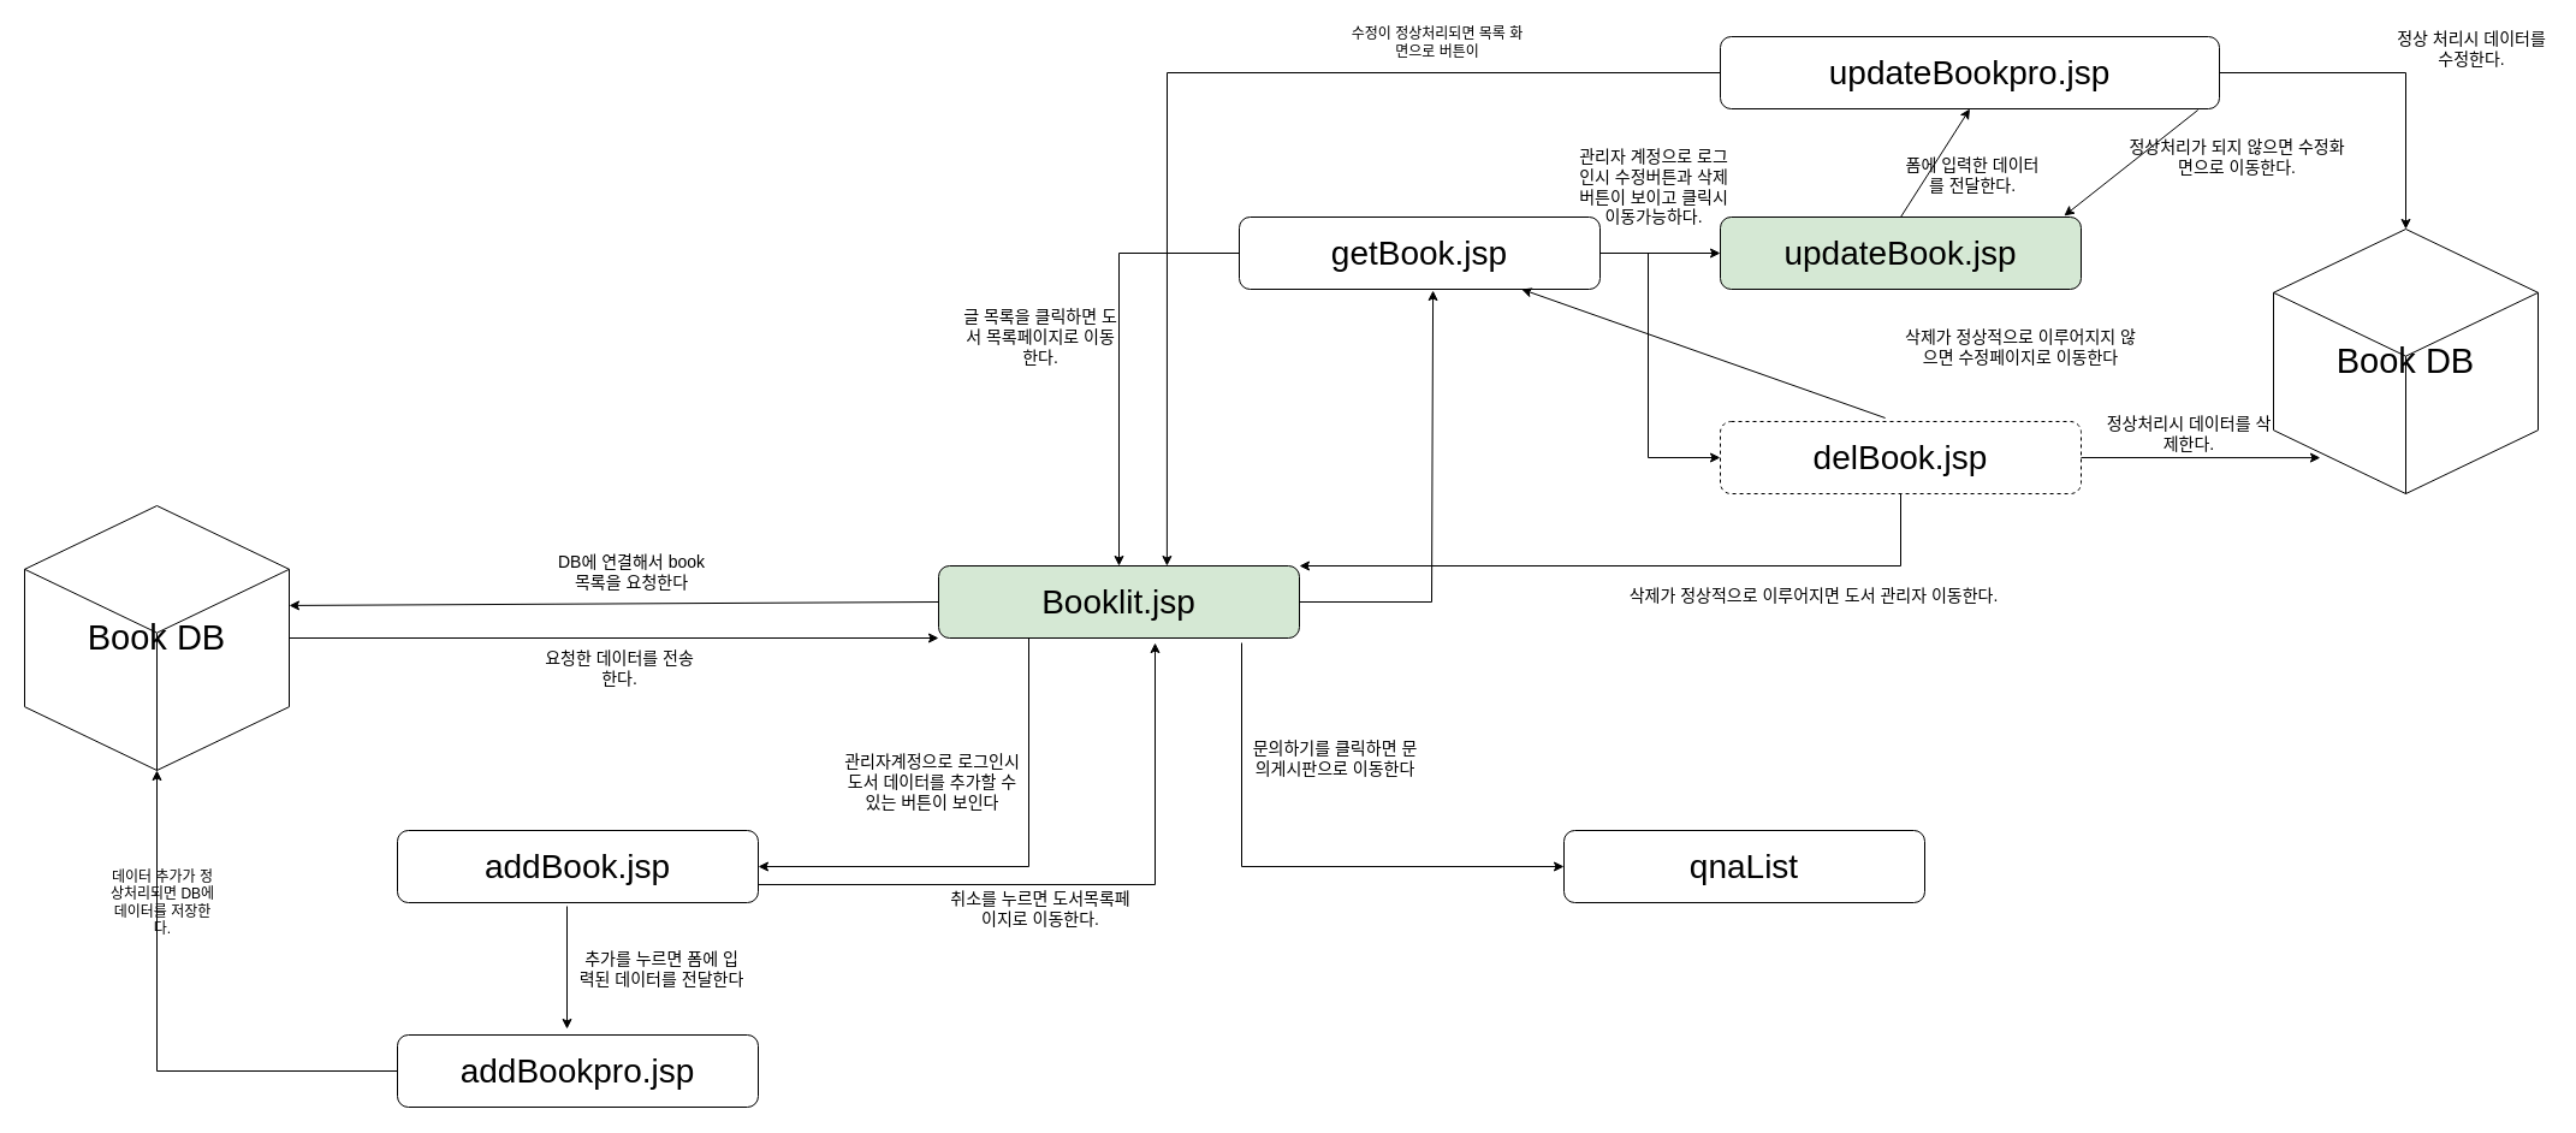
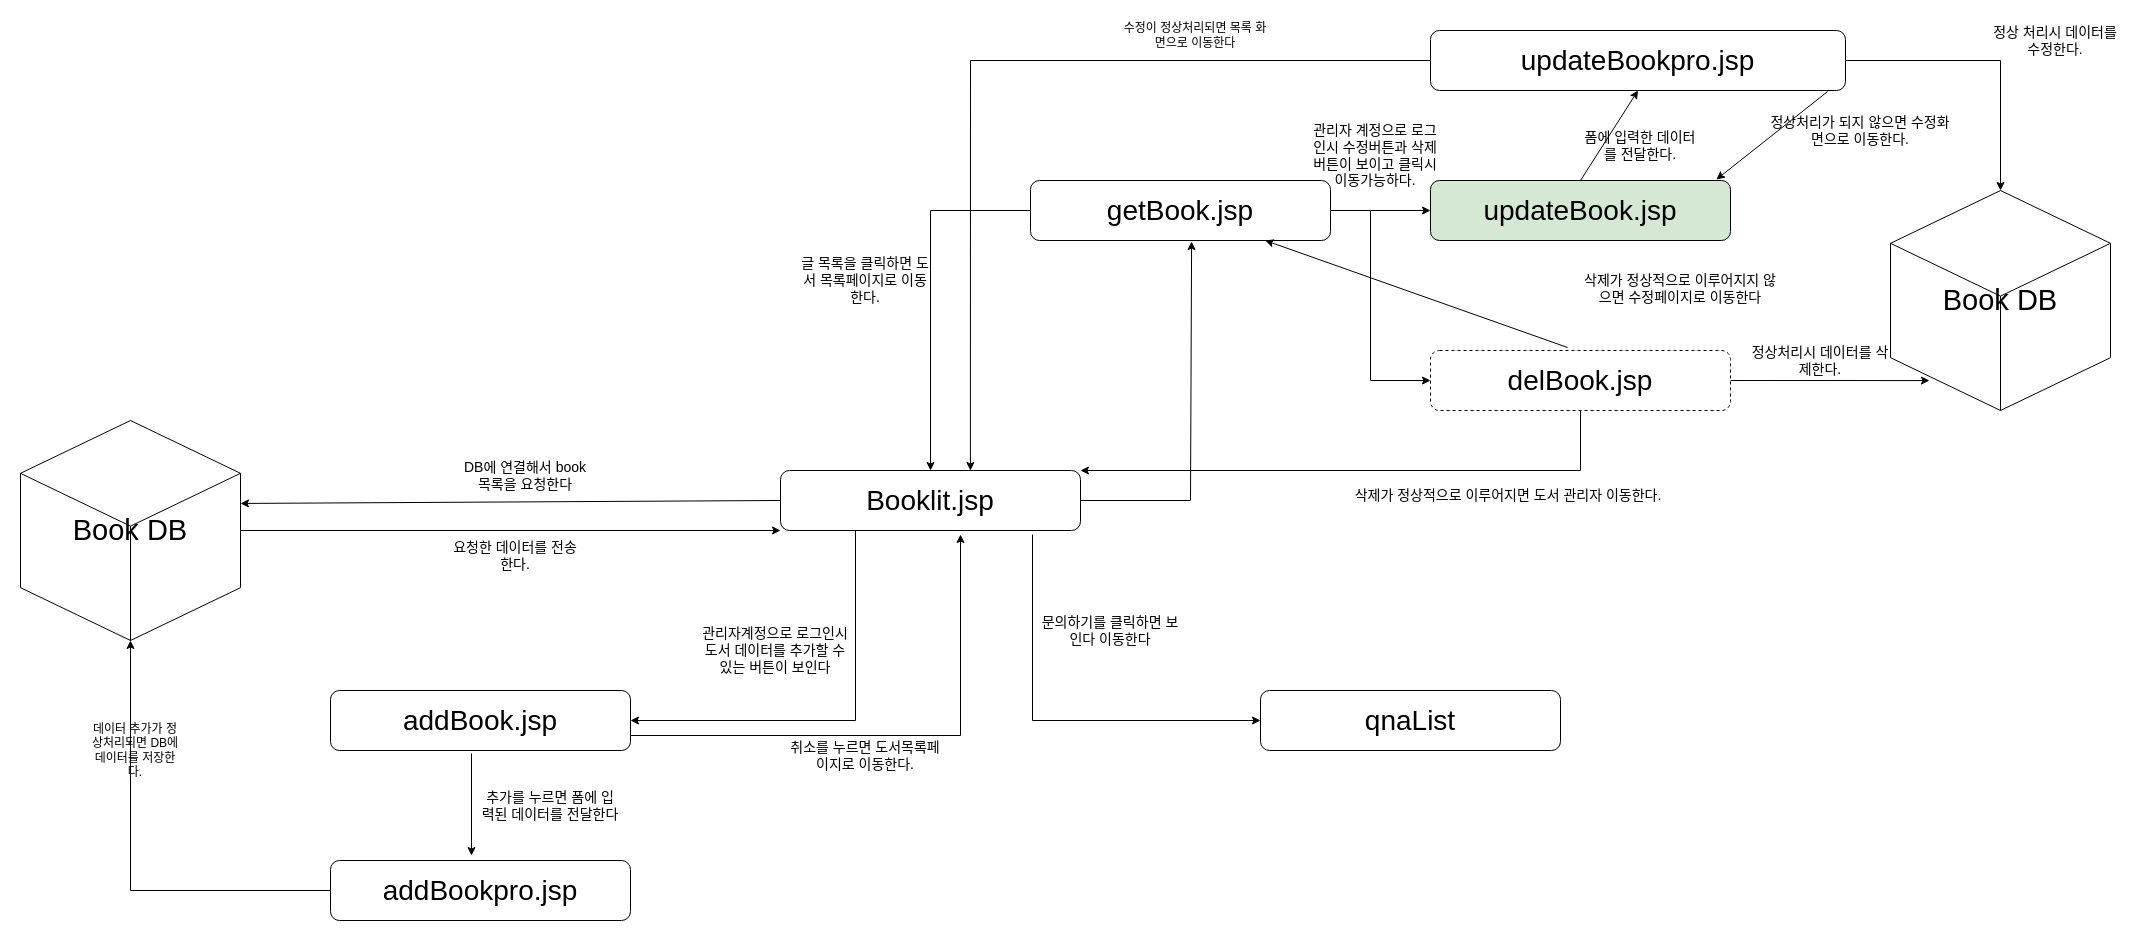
  <mxCell id="0" />
  <mxCell id="1" parent="0" />
- <mxCell id="2" value="&lt;font style=&quot;font-size: 28px;&quot;&gt;Booklit.jsp&lt;/font&gt;" style="rounded=1;whiteSpace=wrap;html=1;fillColor=#d5e8d4;" vertex="1" parent="1"><mxGeometry x="780" y="470" width="300" height="60" as="geometry" /></mxCell>
+ <mxCell id="2" value="&lt;font style=&quot;font-size: 28px;&quot;&gt;Booklit.jsp&lt;/font&gt;" style="rounded=1;whiteSpace=wrap;html=1;" vertex="1" parent="1"><mxGeometry x="780" y="470" width="300" height="60" as="geometry" /></mxCell>
  <mxCell id="3" value="&lt;span style=&quot;font-size: 28px;&quot;&gt;getBook.jsp&lt;/span&gt;" style="rounded=1;whiteSpace=wrap;html=1;" vertex="1" parent="1"><mxGeometry x="1030" y="180" width="300" height="60" as="geometry" /></mxCell>
- <mxCell id="4" value="&lt;font style=&quot;font-size: 28px;&quot;&gt;qnaList&lt;/font&gt;" style="rounded=1;whiteSpace=wrap;html=1;" vertex="1" parent="1"><mxGeometry x="1300" y="690" width="300" height="60" as="geometry" /></mxCell>
+ <mxCell id="4" value="&lt;font style=&quot;font-size: 28px;&quot;&gt;qnaList&lt;/font&gt;" style="rounded=1;whiteSpace=wrap;html=1;" vertex="1" parent="1"><mxGeometry x="1260" y="690" width="300" height="60" as="geometry" /></mxCell>
  <mxCell id="5" value="&lt;font style=&quot;font-size: 28px;&quot;&gt;updateBook.jsp&lt;/font&gt;" style="rounded=1;whiteSpace=wrap;html=1;fillColor=#d5e8d4;" vertex="1" parent="1"><mxGeometry x="1430" y="180" width="300" height="60" as="geometry" /></mxCell>
  <mxCell id="6" value="&lt;font style=&quot;font-size: 28px;&quot;&gt;addBook.jsp&lt;/font&gt;" style="rounded=1;whiteSpace=wrap;html=1;" vertex="1" parent="1"><mxGeometry x="330" y="690" width="300" height="60" as="geometry" /></mxCell>
  <mxCell id="7" value="&lt;font style=&quot;font-size: 29px;&quot;&gt;Book DB&lt;/font&gt;" style="html=1;whiteSpace=wrap;shape=isoCube2;backgroundOutline=1;isoAngle=15;" vertex="1" parent="1"><mxGeometry x="1890" y="190" width="220" height="220" as="geometry" /></mxCell>
  <mxCell id="8" value="" style="endArrow=classic;html=1;rounded=0;entryX=0.5;entryY=0;entryDx=0;entryDy=0;exitX=0;exitY=0.5;exitDx=0;exitDy=0;" edge="1" parent="1" source="3" target="2"><mxGeometry width="50" height="50" relative="1" as="geometry"><mxPoint x="1220" y="240" as="sourcePoint" /><mxPoint x="860" y="340" as="targetPoint" /><Array as="points"><mxPoint x="930" y="210" /></Array></mxGeometry></mxCell>
  <mxCell id="9" value="" style="endArrow=classic;html=1;rounded=0;entryX=0;entryY=0.5;entryDx=0;entryDy=0;" edge="1" parent="1" target="28"><mxGeometry width="50" height="50" relative="1" as="geometry"><mxPoint x="1370" y="210" as="sourcePoint" /><mxPoint x="1420" y="160" as="targetPoint" /><Array as="points"><mxPoint x="1370" y="380" /></Array></mxGeometry></mxCell>
  <mxCell id="10" value="" style="endArrow=classic;html=1;rounded=0;entryX=1;entryY=0;entryDx=0;entryDy=0;exitX=0.5;exitY=1;exitDx=0;exitDy=0;" edge="1" parent="1" source="28" target="2"><mxGeometry width="50" height="50" relative="1" as="geometry"><mxPoint x="440" y="620" as="sourcePoint" /><mxPoint x="490" y="570" as="targetPoint" /><Array as="points"><mxPoint x="1580" y="470" /></Array></mxGeometry></mxCell>
  <mxCell id="11" value="" style="endArrow=classic;html=1;rounded=0;exitX=0.25;exitY=1;exitDx=0;exitDy=0;entryX=1;entryY=0.5;entryDx=0;entryDy=0;" edge="1" parent="1" source="2" target="6"><mxGeometry width="50" height="50" relative="1" as="geometry"><mxPoint x="340" y="1100" as="sourcePoint" /><mxPoint x="390" y="1050" as="targetPoint" /><Array as="points"><mxPoint x="855" y="720" /></Array></mxGeometry></mxCell>
  <mxCell id="12" value="" style="endArrow=classic;html=1;rounded=0;exitX=1;exitY=0.75;exitDx=0;exitDy=0;entryX=0.6;entryY=1.067;entryDx=0;entryDy=0;entryPerimeter=0;" edge="1" parent="1" source="6" target="2"><mxGeometry width="50" height="50" relative="1" as="geometry"><mxPoint x="350" y="1110" as="sourcePoint" /><mxPoint x="400" y="1060" as="targetPoint" /><Array as="points"><mxPoint x="960" y="735" /></Array></mxGeometry></mxCell>
  <mxCell id="13" value="" style="endArrow=classic;html=1;rounded=0;exitX=0;exitY=0.5;exitDx=0;exitDy=0;entryX=0.633;entryY=0;entryDx=0;entryDy=0;entryPerimeter=0;" edge="1" parent="1" source="30" target="2"><mxGeometry width="50" height="50" relative="1" as="geometry"><mxPoint x="1280" y="70" as="sourcePoint" /><mxPoint x="1330" y="20" as="targetPoint" /><Array as="points"><mxPoint x="970" y="60" /></Array></mxGeometry></mxCell>
  <mxCell id="14" value="" style="endArrow=classic;html=1;rounded=0;exitX=0.957;exitY=1.017;exitDx=0;exitDy=0;exitPerimeter=0;entryX=0.953;entryY=-0.017;entryDx=0;entryDy=0;entryPerimeter=0;" edge="1" parent="1" source="30" target="5"><mxGeometry width="50" height="50" relative="1" as="geometry"><mxPoint x="1800" y="80" as="sourcePoint" /><mxPoint x="1850" y="30" as="targetPoint" /></mxGeometry></mxCell>
  <mxCell id="15" value="" style="endArrow=classic;html=1;rounded=0;exitX=0.457;exitY=-0.05;exitDx=0;exitDy=0;exitPerimeter=0;" edge="1" parent="1" source="28" target="3"><mxGeometry width="50" height="50" relative="1" as="geometry"><mxPoint x="1500" y="330" as="sourcePoint" /><mxPoint x="1550" y="280" as="targetPoint" /></mxGeometry></mxCell>
  <mxCell id="16" value="" style="endArrow=classic;html=1;rounded=0;entryX=0.537;entryY=1.017;entryDx=0;entryDy=0;entryPerimeter=0;exitX=1;exitY=0.5;exitDx=0;exitDy=0;" edge="1" parent="1" source="2" target="3"><mxGeometry width="50" height="50" relative="1" as="geometry"><mxPoint x="570" y="750" as="sourcePoint" /><mxPoint x="620" y="700" as="targetPoint" /><Array as="points"><mxPoint x="1190" y="500" /></Array></mxGeometry></mxCell>
  <mxCell id="17" value="데이터 추가가 정상처리되면 DB에 데이터를 저장한다." style="text;html=1;strokeColor=none;fillColor=none;align=center;verticalAlign=middle;whiteSpace=wrap;rounded=0;" vertex="1" parent="1"><mxGeometry x="90" y="720" width="90" height="60" as="geometry" /></mxCell>
  <mxCell id="18" value="&lt;font style=&quot;font-size: 14px;&quot;&gt;추가를 누르면 폼에 입력된 데이터를 전달한다&lt;/font&gt;" style="text;html=1;strokeColor=none;fillColor=none;align=center;verticalAlign=middle;whiteSpace=wrap;rounded=0;" vertex="1" parent="1"><mxGeometry x="480" y="790" width="140" height="30" as="geometry" /></mxCell>
  <mxCell id="19" value="&lt;font style=&quot;font-size: 14px;&quot;&gt;관리자계정으로 로그인시 도서 데이터를 추가할 수 있는 버튼이 보인다&lt;/font&gt;" style="text;html=1;strokeColor=none;fillColor=none;align=center;verticalAlign=middle;whiteSpace=wrap;rounded=0;" vertex="1" parent="1"><mxGeometry x="700" y="630" width="150" height="40" as="geometry" /></mxCell>
- <mxCell id="20" value="&lt;font style=&quot;font-size: 14px;&quot;&gt;문의하기를 클릭하면 문의게시판으로 이동한다&lt;/font&gt;" style="text;html=1;strokeColor=none;fillColor=none;align=center;verticalAlign=middle;whiteSpace=wrap;rounded=0;" vertex="1" parent="1"><mxGeometry x="1040" y="610" width="140" height="40" as="geometry" /></mxCell>
- <mxCell id="21" value="수정이 정상처리되면 목록 화면으로 버튼이" style="text;html=1;strokeColor=none;fillColor=none;align=center;verticalAlign=middle;whiteSpace=wrap;rounded=0;" vertex="1" parent="1"><mxGeometry x="1120" y="20" width="150" height="30" as="geometry" /></mxCell>
+ <mxCell id="20" value="&lt;font style=&quot;font-size: 14px;&quot;&gt;문의하기를 클릭하면 보인다 이동한다&lt;/font&gt;" style="text;html=1;strokeColor=none;fillColor=none;align=center;verticalAlign=middle;whiteSpace=wrap;rounded=0;" vertex="1" parent="1"><mxGeometry x="1040" y="610" width="140" height="40" as="geometry" /></mxCell>
+ <mxCell id="21" value="수정이 정상처리되면 목록 화면으로 이동한다" style="text;html=1;strokeColor=none;fillColor=none;align=center;verticalAlign=middle;whiteSpace=wrap;rounded=0;" vertex="1" parent="1"><mxGeometry x="1120" y="20" width="150" height="30" as="geometry" /></mxCell>
  <mxCell id="22" value="&lt;font style=&quot;font-size: 14px;&quot;&gt;폼에 입력한 데이터를 전달한다.&lt;/font&gt;" style="text;html=1;strokeColor=none;fillColor=none;align=center;verticalAlign=middle;whiteSpace=wrap;rounded=0;" vertex="1" parent="1"><mxGeometry x="1580" y="120" width="120" height="50" as="geometry" /></mxCell>
  <mxCell id="23" value="&lt;font style=&quot;font-size: 14px;&quot;&gt;정상처리가 되지 않으면 수정화면으로 이동한다.&lt;/font&gt;" style="text;html=1;strokeColor=none;fillColor=none;align=center;verticalAlign=middle;whiteSpace=wrap;rounded=0;" vertex="1" parent="1"><mxGeometry x="1765" y="105" width="190" height="50" as="geometry" /></mxCell>
  <mxCell id="24" value="&lt;font style=&quot;font-size: 14px;&quot;&gt;삭제가 정상적으로 이루어지지 않으면 수정페이지로 이동한다&lt;/font&gt;" style="text;html=1;strokeColor=none;fillColor=none;align=center;verticalAlign=middle;whiteSpace=wrap;rounded=0;" vertex="1" parent="1"><mxGeometry x="1580" y="265" width="200" height="45" as="geometry" /></mxCell>
  <mxCell id="25" value="&lt;font style=&quot;font-size: 14px;&quot;&gt;삭제가 정상적으로 이루어지면 도서 관리자 이동한다.&lt;/font&gt;" style="text;html=1;strokeColor=none;fillColor=none;align=center;verticalAlign=middle;whiteSpace=wrap;rounded=0;" vertex="1" parent="1"><mxGeometry x="1346" y="480" width="324" height="30" as="geometry" /></mxCell>
  <mxCell id="26" value="&lt;font style=&quot;font-size: 14px;&quot;&gt;관리자 계정으로 로그인시 수정버튼과 삭제버튼이 보이고 클릭시 이동가능하다.&lt;/font&gt;" style="text;html=1;strokeColor=none;fillColor=none;align=center;verticalAlign=middle;whiteSpace=wrap;rounded=0;" vertex="1" parent="1"><mxGeometry x="1310" y="105" width="130" height="100" as="geometry" /></mxCell>
  <mxCell id="27" value="&lt;font style=&quot;font-size: 14px;&quot;&gt;글 목록을 클릭하면 도서 목록페이지로 이동한다.&lt;/font&gt;" style="text;html=1;strokeColor=none;fillColor=none;align=center;verticalAlign=middle;whiteSpace=wrap;rounded=0;" vertex="1" parent="1"><mxGeometry x="800" y="230" width="130" height="100" as="geometry" /></mxCell>
  <mxCell id="28" value="&lt;font style=&quot;font-size: 28px;&quot;&gt;delBook.jsp&lt;/font&gt;" style="rounded=1;whiteSpace=wrap;html=1;dashed=1;" vertex="1" parent="1"><mxGeometry x="1430" y="350" width="300" height="60" as="geometry" /></mxCell>
  <mxCell id="29" value="" style="endArrow=classic;html=1;rounded=0;entryX=0;entryY=0.5;entryDx=0;entryDy=0;" edge="1" parent="1" target="5"><mxGeometry width="50" height="50" relative="1" as="geometry"><mxPoint x="1330" y="210" as="sourcePoint" /><mxPoint x="1380" y="160" as="targetPoint" /></mxGeometry></mxCell>
  <mxCell id="30" value="&lt;font style=&quot;font-size: 28px;&quot;&gt;updateBookpro.jsp&lt;/font&gt;" style="rounded=1;whiteSpace=wrap;html=1;" vertex="1" parent="1"><mxGeometry x="1430" y="30" width="415" height="60" as="geometry" /></mxCell>
  <mxCell id="31" value="" style="endArrow=classic;html=1;rounded=0;entryX=0.5;entryY=1;entryDx=0;entryDy=0;" edge="1" parent="1" target="30"><mxGeometry width="50" height="50" relative="1" as="geometry"><mxPoint x="1580" y="180" as="sourcePoint" /><mxPoint x="1630" y="130" as="targetPoint" /></mxGeometry></mxCell>
  <mxCell id="32" value="" style="endArrow=classic;html=1;rounded=0;exitX=0.84;exitY=1.067;exitDx=0;exitDy=0;exitPerimeter=0;entryX=0;entryY=0.5;entryDx=0;entryDy=0;" edge="1" parent="1" source="2" target="4"><mxGeometry width="50" height="50" relative="1" as="geometry"><mxPoint x="1200" y="590" as="sourcePoint" /><mxPoint x="1250" y="540" as="targetPoint" /><Array as="points"><mxPoint x="1032" y="720" /></Array></mxGeometry></mxCell>
  <mxCell id="33" value="" style="endArrow=classic;html=1;rounded=0;entryX=0.5;entryY=0;entryDx=0;entryDy=0;entryPerimeter=0;exitX=1;exitY=0.5;exitDx=0;exitDy=0;" edge="1" parent="1" source="30" target="7"><mxGeometry width="50" height="50" relative="1" as="geometry"><mxPoint x="1730" y="210" as="sourcePoint" /><mxPoint x="1780" y="160" as="targetPoint" /><Array as="points"><mxPoint x="2000" y="60" /></Array></mxGeometry></mxCell>
  <mxCell id="34" value="" style="endArrow=classic;html=1;rounded=0;exitX=1;exitY=0.5;exitDx=0;exitDy=0;entryX=0.177;entryY=0.864;entryDx=0;entryDy=0;entryPerimeter=0;" edge="1" parent="1" source="28" target="7"><mxGeometry width="50" height="50" relative="1" as="geometry"><mxPoint x="1640" y="370" as="sourcePoint" /><mxPoint x="1690" y="320" as="targetPoint" /></mxGeometry></mxCell>
  <mxCell id="35" value="&lt;font style=&quot;font-size: 14px;&quot;&gt;정상 처리시 데이터를 수정한다.&lt;/font&gt;" style="text;html=1;strokeColor=none;fillColor=none;align=center;verticalAlign=middle;whiteSpace=wrap;rounded=0;" vertex="1" parent="1"><mxGeometry x="1990" y="20" width="130" height="40" as="geometry" /></mxCell>
  <mxCell id="36" value="&lt;font style=&quot;font-size: 14px;&quot;&gt;정상처리시 데이터를 삭제한다.&lt;/font&gt;" style="text;html=1;strokeColor=none;fillColor=none;align=center;verticalAlign=middle;whiteSpace=wrap;rounded=0;" vertex="1" parent="1"><mxGeometry x="1750" y="340" width="140" height="40" as="geometry" /></mxCell>
  <mxCell id="37" value="&lt;font style=&quot;font-size: 29px;&quot;&gt;Book DB&lt;/font&gt;" style="html=1;whiteSpace=wrap;shape=isoCube2;backgroundOutline=1;isoAngle=15;" vertex="1" parent="1"><mxGeometry x="20" y="420" width="220" height="220" as="geometry" /></mxCell>
  <mxCell id="38" value="&lt;font style=&quot;font-size: 28px;&quot;&gt;addBookpro.jsp&lt;/font&gt;" style="rounded=1;whiteSpace=wrap;html=1;" vertex="1" parent="1"><mxGeometry x="330" y="860" width="300" height="60" as="geometry" /></mxCell>
  <mxCell id="39" value="" style="endArrow=classic;html=1;rounded=0;exitX=0.47;exitY=1.05;exitDx=0;exitDy=0;exitPerimeter=0;entryX=0.47;entryY=-0.083;entryDx=0;entryDy=0;entryPerimeter=0;" edge="1" parent="1" source="6" target="38"><mxGeometry width="50" height="50" relative="1" as="geometry"><mxPoint x="660" y="890" as="sourcePoint" /><mxPoint x="710" y="840" as="targetPoint" /></mxGeometry></mxCell>
  <mxCell id="40" value="" style="endArrow=classic;html=1;rounded=0;exitX=0;exitY=0.5;exitDx=0;exitDy=0;entryX=0.5;entryY=1;entryDx=0;entryDy=0;entryPerimeter=0;" edge="1" parent="1" source="38" target="37"><mxGeometry width="50" height="50" relative="1" as="geometry"><mxPoint x="580" y="820" as="sourcePoint" /><mxPoint x="630" y="770" as="targetPoint" /><Array as="points"><mxPoint x="130" y="890" /></Array></mxGeometry></mxCell>
  <mxCell id="41" value="" style="endArrow=classic;html=1;rounded=0;exitX=0;exitY=0.5;exitDx=0;exitDy=0;entryX=1;entryY=0.377;entryDx=0;entryDy=0;entryPerimeter=0;" edge="1" parent="1" source="2" target="37"><mxGeometry width="50" height="50" relative="1" as="geometry"><mxPoint x="570" y="550" as="sourcePoint" /><mxPoint x="620" y="500" as="targetPoint" /></mxGeometry></mxCell>
  <mxCell id="42" value="&lt;font style=&quot;font-size: 14px;&quot;&gt;DB에 연결해서 book 목록을 요청한다&lt;/font&gt;" style="text;html=1;strokeColor=none;fillColor=none;align=center;verticalAlign=middle;whiteSpace=wrap;rounded=0;" vertex="1" parent="1"><mxGeometry x="460" y="460" width="130" height="30" as="geometry" /></mxCell>
  <mxCell id="43" value="" style="endArrow=classic;html=1;rounded=0;exitX=1;exitY=0.5;exitDx=0;exitDy=0;exitPerimeter=0;entryX=0;entryY=1;entryDx=0;entryDy=0;" edge="1" parent="1" source="37" target="2"><mxGeometry width="50" height="50" relative="1" as="geometry"><mxPoint x="570" y="400" as="sourcePoint" /><mxPoint x="620" y="350" as="targetPoint" /></mxGeometry></mxCell>
  <mxCell id="44" value="&lt;span style=&quot;font-size: 14px;&quot;&gt;요청한 데이터를 전송한다.&lt;/span&gt;" style="text;html=1;strokeColor=none;fillColor=none;align=center;verticalAlign=middle;whiteSpace=wrap;rounded=0;" vertex="1" parent="1"><mxGeometry x="450" y="540" width="130" height="30" as="geometry" /></mxCell>
  <mxCell id="45" value="&lt;font style=&quot;font-size: 14px;&quot;&gt;취소를 누르면 도서목록페이지로 이동한다.&lt;/font&gt;" style="text;html=1;strokeColor=none;fillColor=none;align=center;verticalAlign=middle;whiteSpace=wrap;rounded=0;" vertex="1" parent="1"><mxGeometry x="785" y="740" width="160" height="30" as="geometry" /></mxCell>
